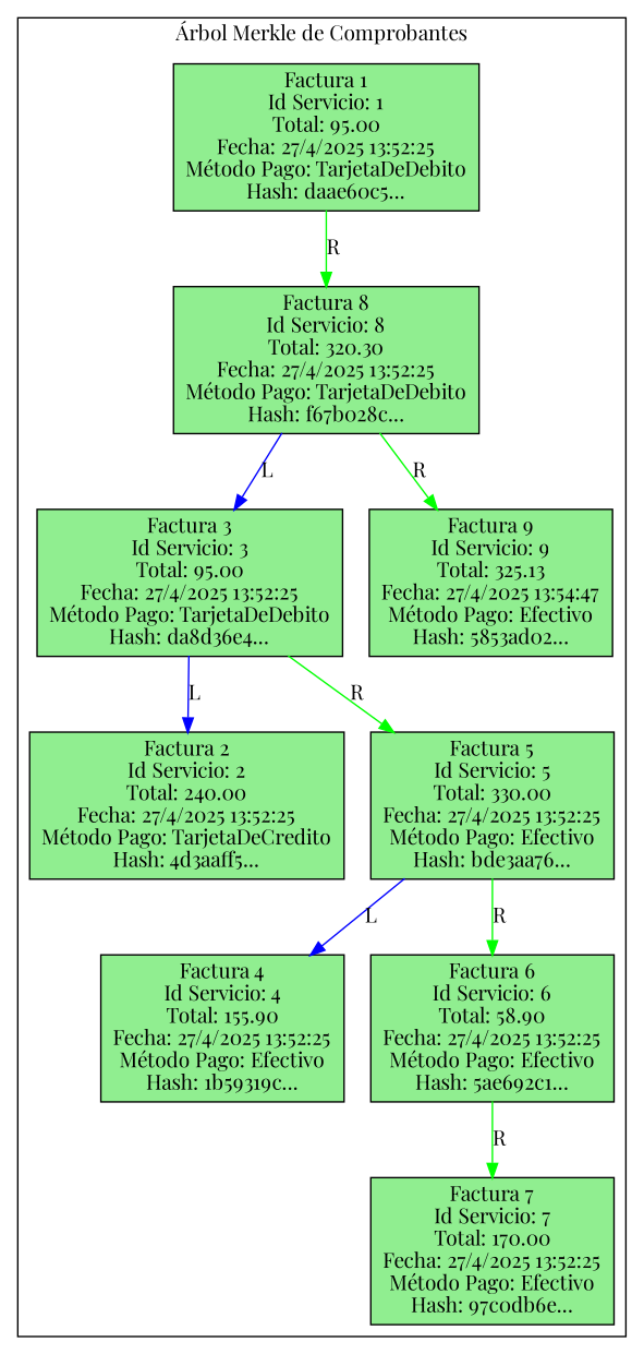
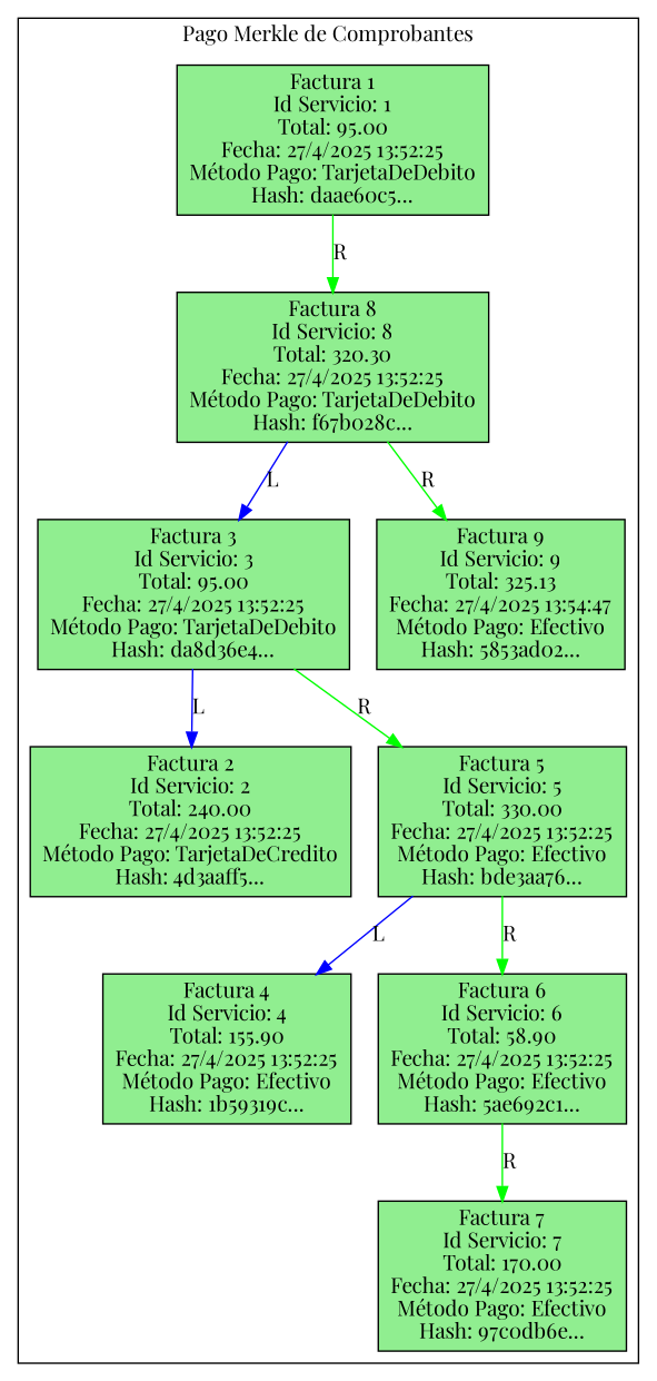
  digraph {
    rankdir=TB
    fontname="Playfair Display"
    node [fillcolor=lightgreen shape=record style=filled fontname="Playfair Display"]
    edge [color=green fontname="Playfair Display"]
    n1 [label="Factura 1\nId Servicio: 1\nTotal: 95.00\nFecha: 27/4/2025 13:52:25\nMétodo Pago: TarjetaDeDebito\nHash: daae60c5..."]
    n2 [label="Factura 8\nId Servicio: 8\nTotal: 320.30\nFecha: 27/4/2025 13:52:25\nMétodo Pago: TarjetaDeDebito\nHash: f67b028c..."]
    n3 [label="Factura 3\nId Servicio: 3\nTotal: 95.00\nFecha: 27/4/2025 13:52:25\nMétodo Pago: TarjetaDeDebito\nHash: da8d36e4..."]
    n4 [label="Factura 9\nId Servicio: 9\nTotal: 325.13\nFecha: 27/4/2025 13:54:47\nMétodo Pago: Efectivo\nHash: 5853ad02..."]
    n5 [label="Factura 2\nId Servicio: 2\nTotal: 240.00\nFecha: 27/4/2025 13:52:25\nMétodo Pago: TarjetaDeCredito\nHash: 4d3aaff5..."]
    n6 [label="Factura 5\nId Servicio: 5\nTotal: 330.00\nFecha: 27/4/2025 13:52:25\nMétodo Pago: Efectivo\nHash: bde3aa76..."]
    n7 [label="Factura 4\nId Servicio: 4\nTotal: 155.90\nFecha: 27/4/2025 13:52:25\nMétodo Pago: Efectivo\nHash: 1b59319c..."]
    n8 [label="Factura 6\nId Servicio: 6\nTotal: 58.90\nFecha: 27/4/2025 13:52:25\nMétodo Pago: Efectivo\nHash: 5ae692c1..."]
    n9 [label="Factura 7\nId Servicio: 7\nTotal: 170.00\nFecha: 27/4/2025 13:52:25\nMétodo Pago: Efectivo\nHash: 97c0db6e..."]
    subgraph cluster_1 {
-     label="Árbol Merkle de Comprobantes"
+     label="Pago Merkle de Comprobantes"
      n1
      n2
      n3
      n4
      n5
      n6
      n7
      n8
      n9
    }
    n1 -> n2 [label=R]
    n2 -> n3 [color=blue label=L]
    n2 -> n4 [label=R]
    n3 -> n5 [color=blue label=L]
    n3 -> n6 [label=R]
    n6 -> n7 [color=blue label=L]
    n6 -> n8 [label=R]
    n8 -> n9 [label=R]
  }
